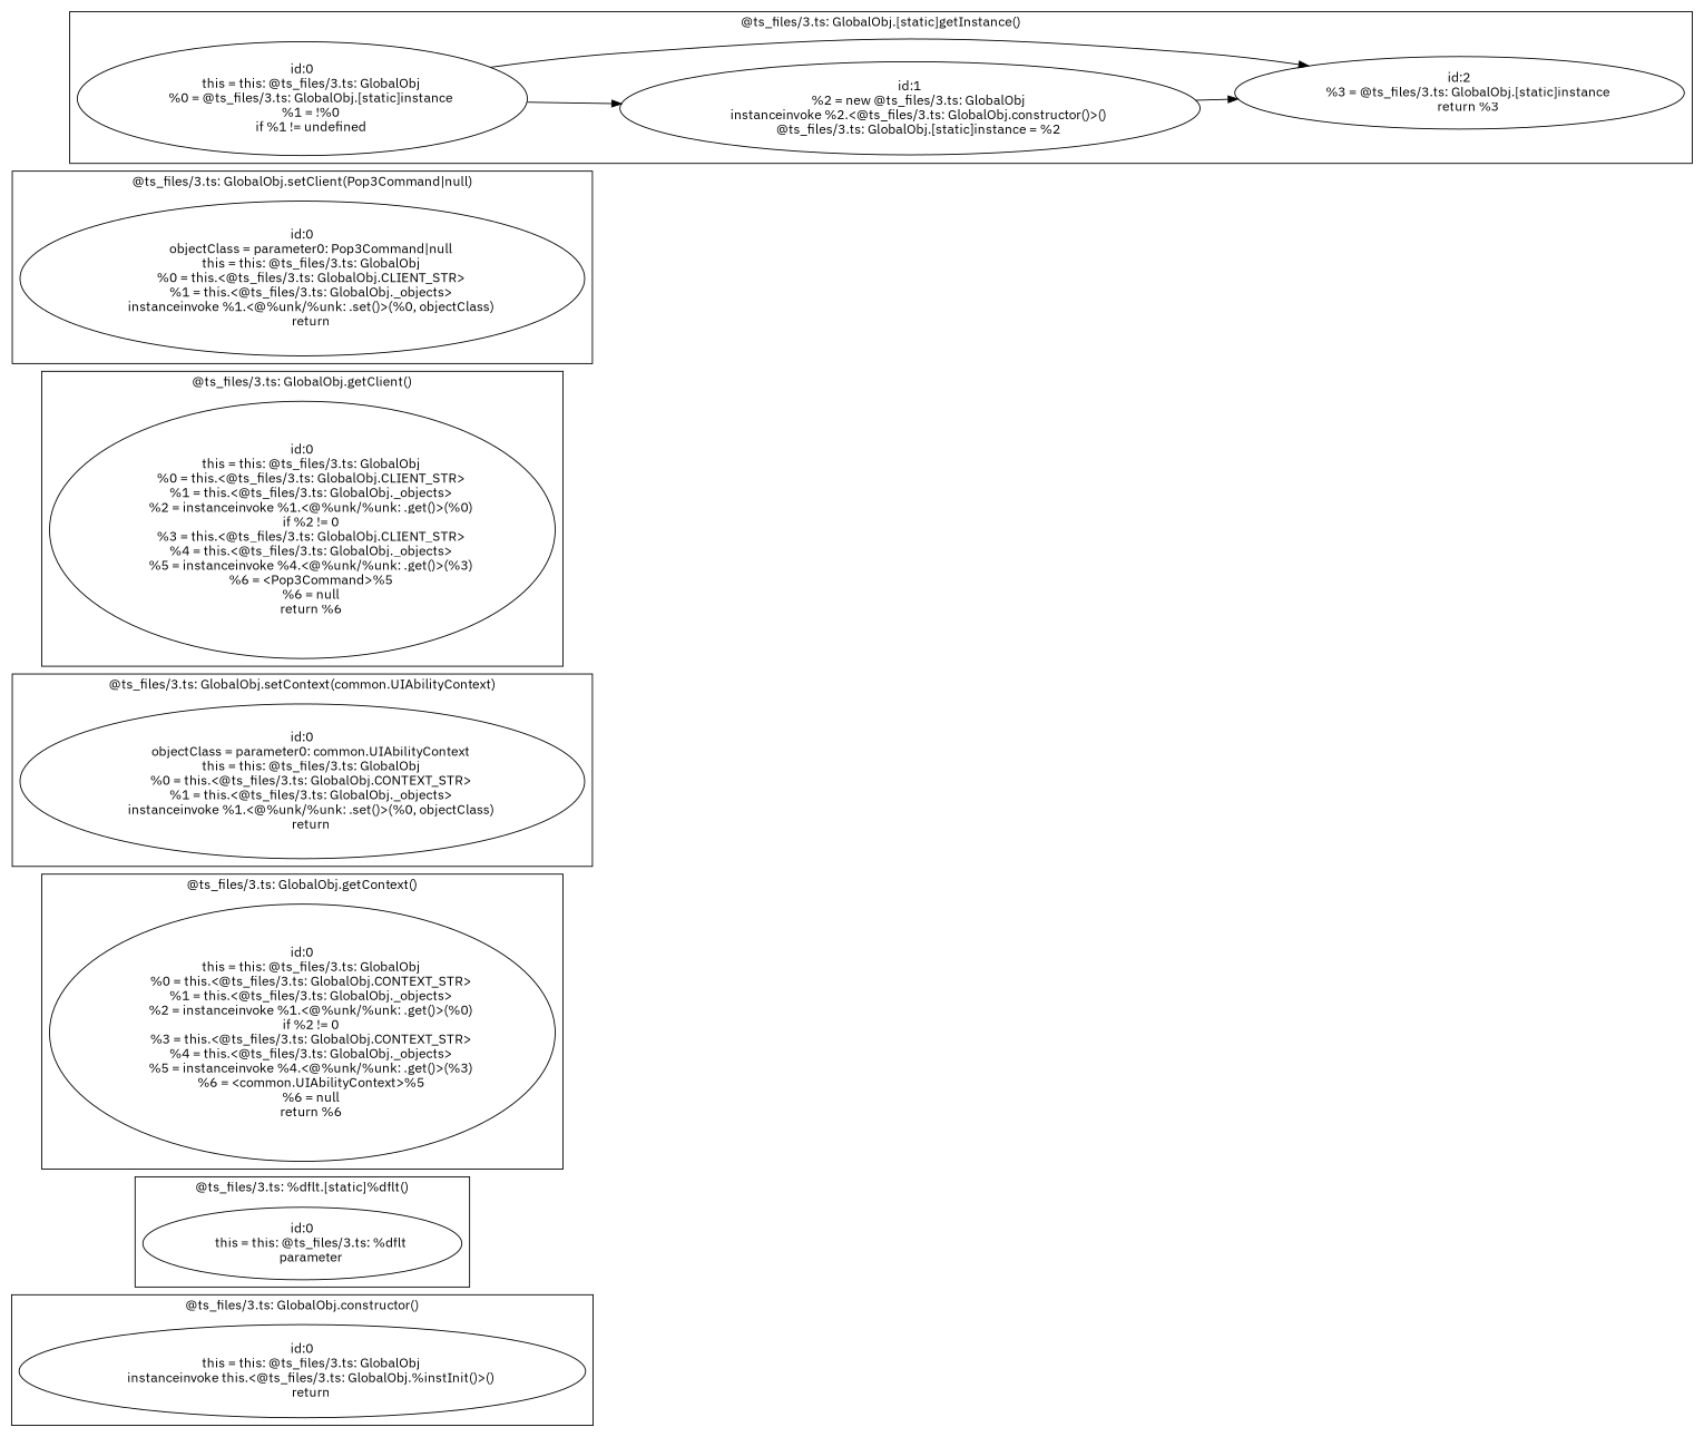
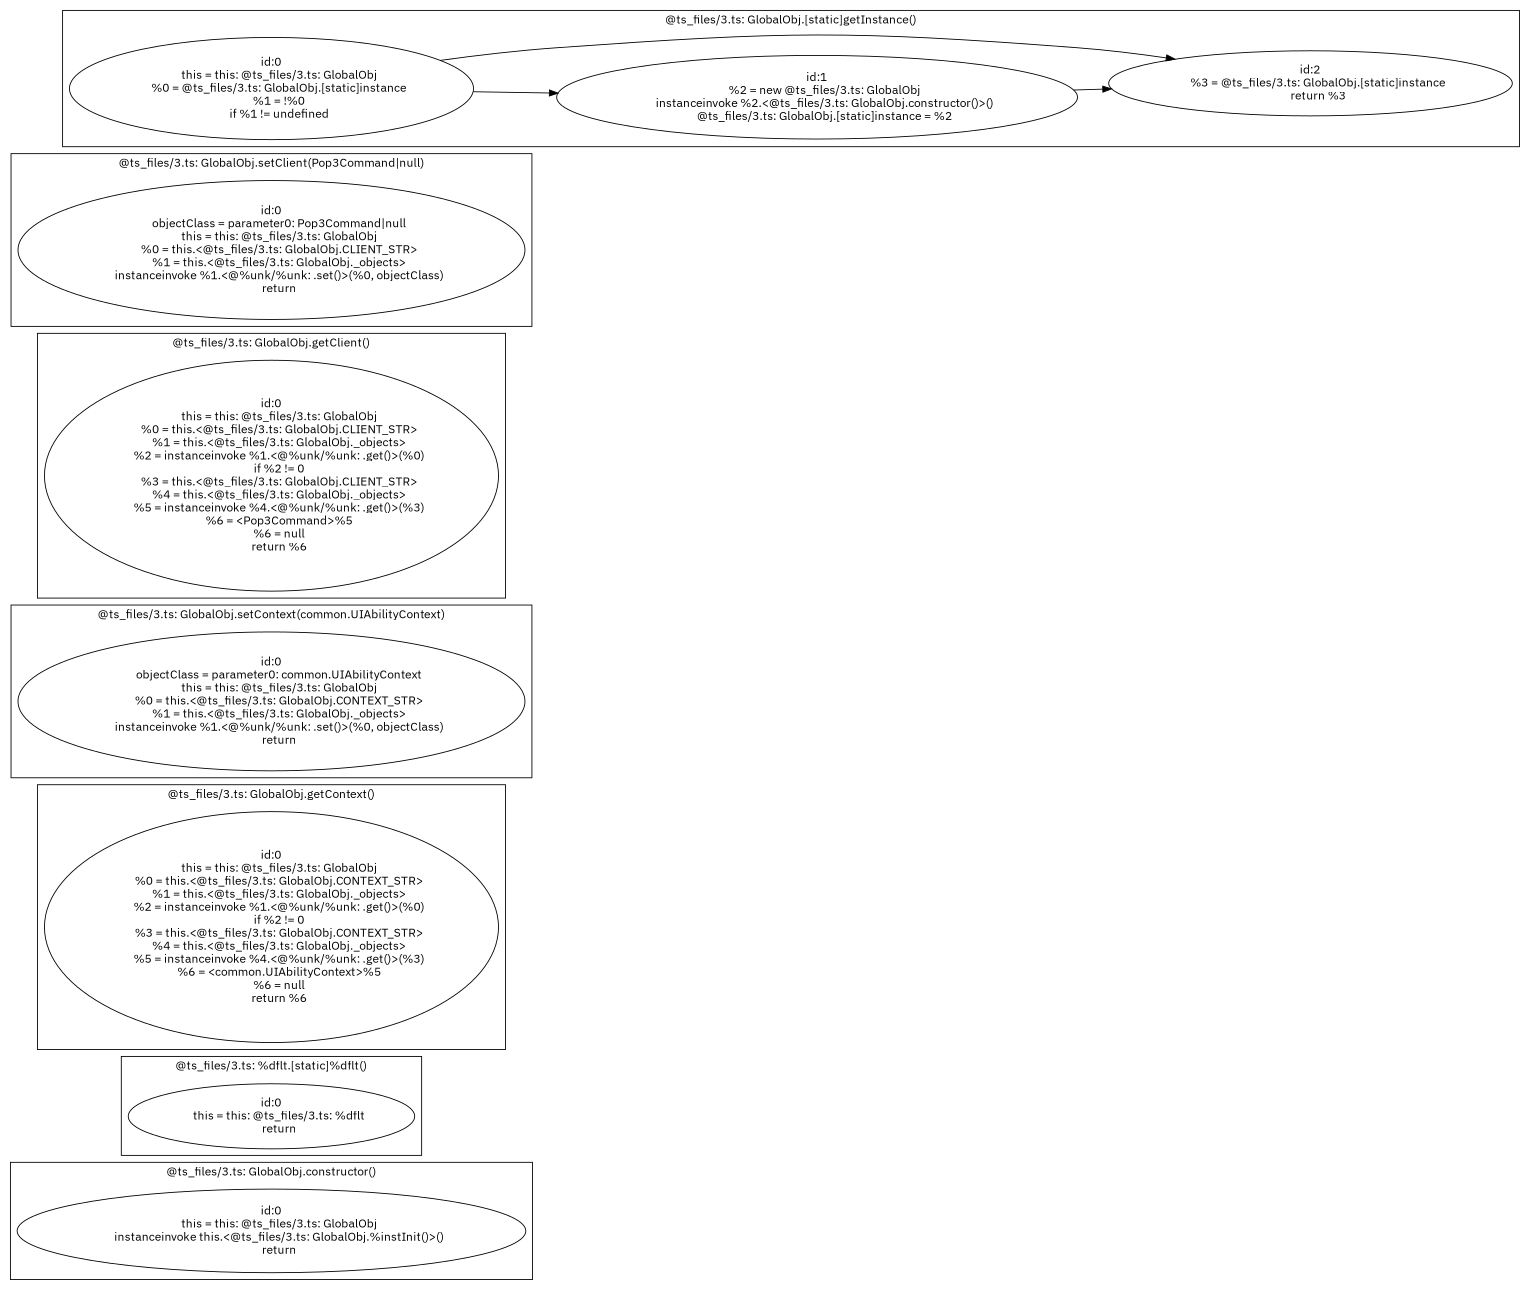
  digraph {
    rankdir=LR
    fontname="IBM Plex Sans"
    node [fontname="IBM Plex Sans"]
    edge [fontname="IBM Plex Sans"]
    n1 [label="id:0\n      this = this: @ts_files/3.ts: GlobalObj\n      instanceinvoke this.<@ts_files/3.ts: GlobalObj.%instInit()>()\n      return"]
-   n2 [label="id:0\n      this = this: @ts_files/3.ts: %dflt\n      parameter"]
+   n2 [label="id:0\n      this = this: @ts_files/3.ts: %dflt\n      return"]
    n3 [label="id:0\n      this = this: @ts_files/3.ts: GlobalObj\n      %0 = this.<@ts_files/3.ts: GlobalObj.CONTEXT_STR>\n      %1 = this.<@ts_files/3.ts: GlobalObj._objects>\n      %2 = instanceinvoke %1.<@%unk/%unk: .get()>(%0)\n      if %2 != 0\n      %3 = this.<@ts_files/3.ts: GlobalObj.CONTEXT_STR>\n      %4 = this.<@ts_files/3.ts: GlobalObj._objects>\n      %5 = instanceinvoke %4.<@%unk/%unk: .get()>(%3)\n      %6 = <common.UIAbilityContext>%5\n      %6 = null\n      return %6"]
    n4 [label="id:0\n      objectClass = parameter0: common.UIAbilityContext\n      this = this: @ts_files/3.ts: GlobalObj\n      %0 = this.<@ts_files/3.ts: GlobalObj.CONTEXT_STR>\n      %1 = this.<@ts_files/3.ts: GlobalObj._objects>\n      instanceinvoke %1.<@%unk/%unk: .set()>(%0, objectClass)\n      return"]
    n5 [label="id:0\n      this = this: @ts_files/3.ts: GlobalObj\n      %0 = this.<@ts_files/3.ts: GlobalObj.CLIENT_STR>\n      %1 = this.<@ts_files/3.ts: GlobalObj._objects>\n      %2 = instanceinvoke %1.<@%unk/%unk: .get()>(%0)\n      if %2 != 0\n      %3 = this.<@ts_files/3.ts: GlobalObj.CLIENT_STR>\n      %4 = this.<@ts_files/3.ts: GlobalObj._objects>\n      %5 = instanceinvoke %4.<@%unk/%unk: .get()>(%3)\n      %6 = <Pop3Command>%5\n      %6 = null\n      return %6"]
    n6 [label="id:0\n      objectClass = parameter0: Pop3Command|null\n      this = this: @ts_files/3.ts: GlobalObj\n      %0 = this.<@ts_files/3.ts: GlobalObj.CLIENT_STR>\n      %1 = this.<@ts_files/3.ts: GlobalObj._objects>\n      instanceinvoke %1.<@%unk/%unk: .set()>(%0, objectClass)\n      return"]
    n7 [label="id:0\n      this = this: @ts_files/3.ts: GlobalObj\n      %0 = @ts_files/3.ts: GlobalObj.[static]instance\n      %1 = !%0\n      if %1 != undefined"]
    n8 [label="id:1\n      %2 = new @ts_files/3.ts: GlobalObj\n      instanceinvoke %2.<@ts_files/3.ts: GlobalObj.constructor()>()\n      @ts_files/3.ts: GlobalObj.[static]instance = %2"]
    n9 [label="id:2\n      %3 = @ts_files/3.ts: GlobalObj.[static]instance\n      return %3"]
    subgraph cluster_1 {
      label="@ts_files/3.ts: GlobalObj.constructor()"
      n1
    }
    subgraph cluster_2 {
      label="@ts_files/3.ts: %dflt.[static]%dflt()"
      n2
    }
    subgraph cluster_3 {
      label="@ts_files/3.ts: GlobalObj.getContext()"
      n3
    }
    subgraph cluster_4 {
      label="@ts_files/3.ts: GlobalObj.setContext(common.UIAbilityContext)"
      n4
    }
    subgraph cluster_5 {
      label="@ts_files/3.ts: GlobalObj.getClient()"
      n5
    }
    subgraph cluster_6 {
      label="@ts_files/3.ts: GlobalObj.setClient(Pop3Command|null)"
      n6
    }
    subgraph cluster_7 {
      label="@ts_files/3.ts: GlobalObj.[static]getInstance()"
      n7
      n8
      n9
    }
    n7 -> n8
    n7 -> n9
    n8 -> n9
  }
